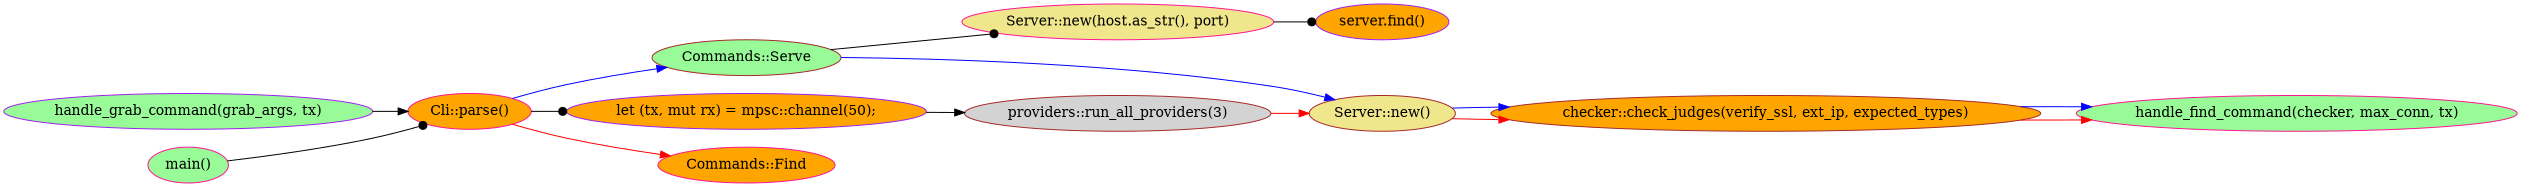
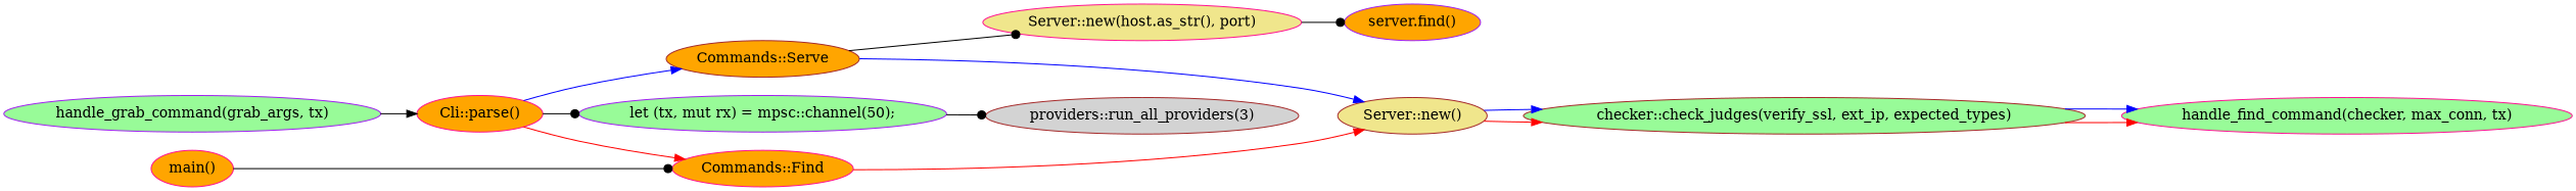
  digraph {
    rankdir=LR
    node [color=deeppink fillcolor=orange style=filled]
-   n1 [fillcolor=palegreen label="main()"]
+   n1 [label="main()"]
    n2 [label="Cli::parse()"]
-   n3 [color=purple label="let (tx, mut rx) = mpsc::channel(50);"]
+   n3 [color=purple fillcolor=palegreen label="let (tx, mut rx) = mpsc::channel(50);"]
    "Commands::Find"
-   "Commands::Serve" [color=brown fillcolor=palegreen]
+   "Commands::Serve" [color=brown]
    n6 [color=brown fillcolor=lightgrey label="providers::run_all_providers(3)"]
    "handle_grab_command(grab_args, tx)" [color=purple fillcolor=palegreen]
    n8 [color=brown fillcolor=khaki label="Server::new()"]
    n9 [fillcolor=khaki label="Server::new(host.as_str(), port)"]
-   n10 [color=brown label="checker::check_judges(verify_ssl, ext_ip, expected_types)"]
+   n10 [color=brown fillcolor=palegreen label="checker::check_judges(verify_ssl, ext_ip, expected_types)"]
    n11 [fillcolor=palegreen label="handle_find_command(checker, max_conn, tx)"]
    n12 [color=purple label="server.find()"]
-   n1 -> n2 [arrowhead=dot]
+   n1 -> "Commands::Find" [arrowhead=dot]
    n2 -> n3 [arrowhead=dot]
    n2 -> "Commands::Find" [color=red]
    n2 -> "Commands::Serve" [color=blue]
-   n3 -> n6 [arrowhead=normal]
-   n6 -> n8 [color=red]
+   n3 -> n6 [arrowhead=dot]
+   "Commands::Find" -> n8 [color=red]
    "Commands::Serve" -> n8 [color=blue]
    "Commands::Serve" -> n9 [arrowhead=dot]
    "handle_grab_command(grab_args, tx)" -> n2
    n8 -> n10 [color=red]
    n8 -> n10 [color=blue]
    n9 -> n12 [arrowhead=dot]
    n10 -> n11 [color=red]
    n10 -> n11 [color=blue]
  }
